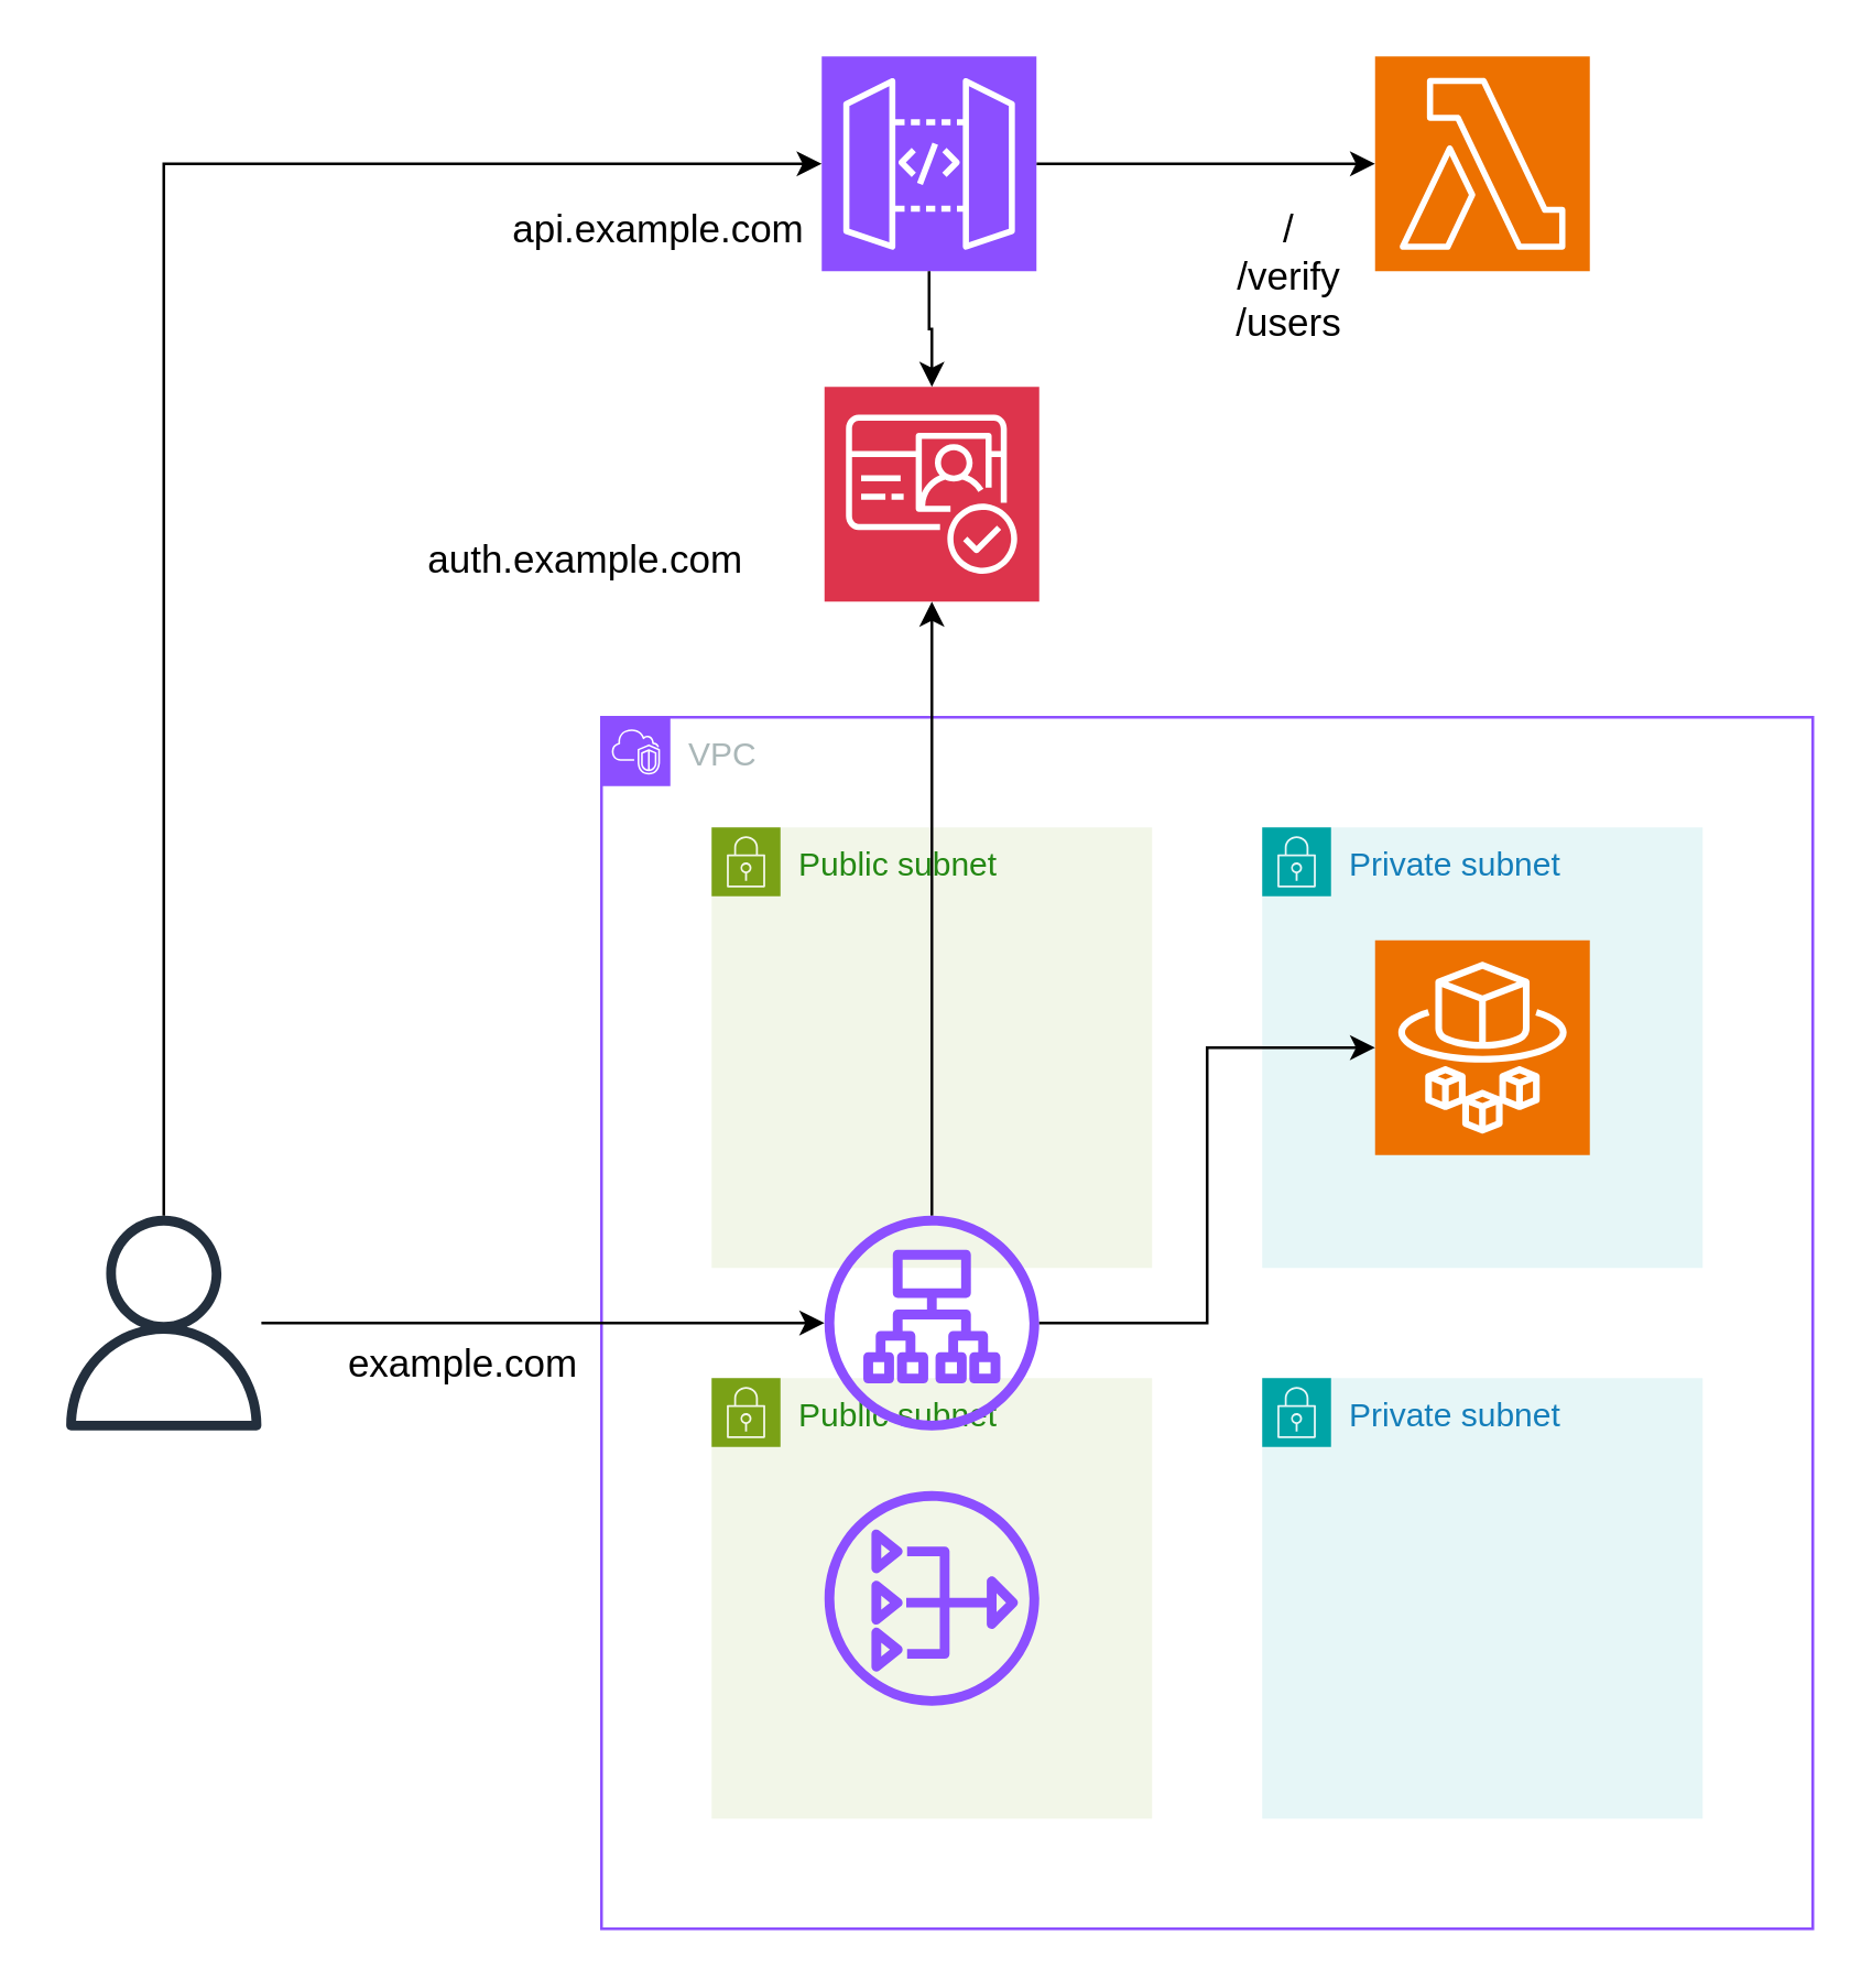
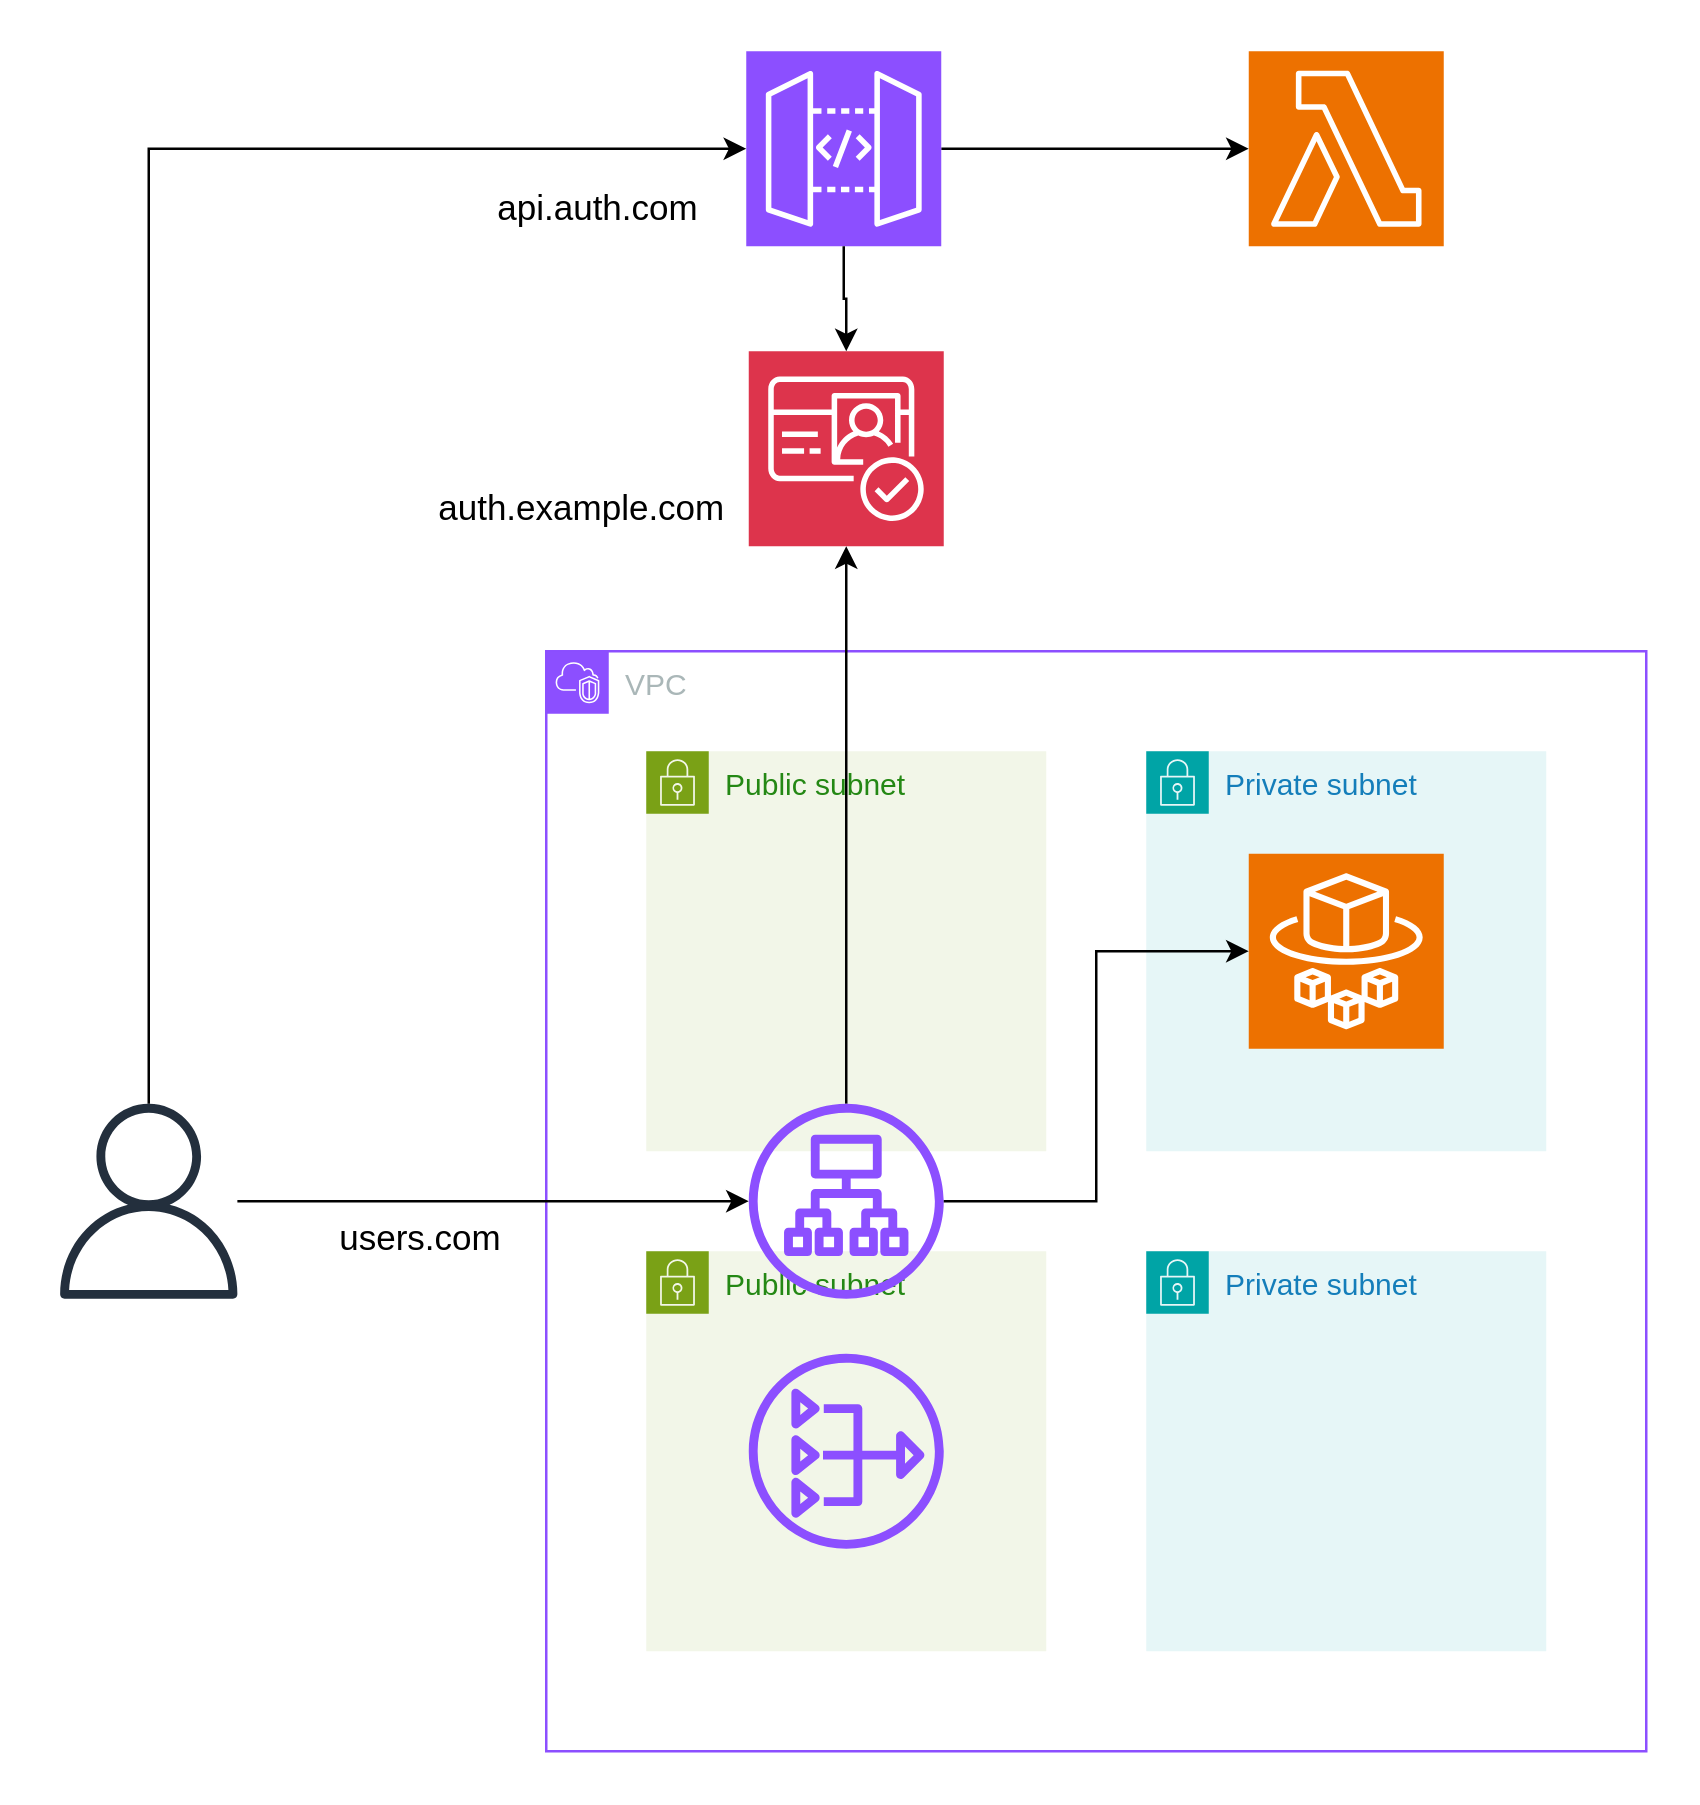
  <mxCell id="0" />
  <mxCell id="1" parent="0" />
  <mxCell id="2" value="VPC" style="points=[[0,0],[0.25,0],[0.5,0],[0.75,0],[1,0],[1,0.25],[1,0.5],[1,0.75],[1,1],[0.75,1],[0.5,1],[0.25,1],[0,1],[0,0.75],[0,0.5],[0,0.25]];outlineConnect=0;gradientColor=none;html=1;whiteSpace=wrap;fontSize=12;fontStyle=0;container=0;pointerEvents=0;collapsible=0;recursiveResize=0;shape=mxgraph.aws4.group;grIcon=mxgraph.aws4.group_vpc2;strokeColor=#8C4FFF;fillColor=none;verticalAlign=top;align=left;spacingLeft=30;fontColor=#AAB7B8;dashed=0;" parent="1" vertex="1"><mxGeometry x="218" y="260" width="440" height="440" as="geometry" /></mxCell>
  <mxCell id="3" value="Private subnet" style="points=[[0,0],[0.25,0],[0.5,0],[0.75,0],[1,0],[1,0.25],[1,0.5],[1,0.75],[1,1],[0.75,1],[0.5,1],[0.25,1],[0,1],[0,0.75],[0,0.5],[0,0.25]];outlineConnect=0;gradientColor=none;html=1;whiteSpace=wrap;fontSize=12;fontStyle=0;container=0;pointerEvents=0;collapsible=0;recursiveResize=0;shape=mxgraph.aws4.group;grIcon=mxgraph.aws4.group_security_group;grStroke=0;strokeColor=#00A4A6;fillColor=#E6F6F7;verticalAlign=top;align=left;spacingLeft=30;fontColor=#147EBA;dashed=0;" parent="1" vertex="1"><mxGeometry x="458" y="300" width="160" height="160" as="geometry" /></mxCell>
  <mxCell id="4" value="Public subnet" style="points=[[0,0],[0.25,0],[0.5,0],[0.75,0],[1,0],[1,0.25],[1,0.5],[1,0.75],[1,1],[0.75,1],[0.5,1],[0.25,1],[0,1],[0,0.75],[0,0.5],[0,0.25]];outlineConnect=0;gradientColor=none;html=1;whiteSpace=wrap;fontSize=12;fontStyle=0;container=0;pointerEvents=0;collapsible=0;recursiveResize=0;shape=mxgraph.aws4.group;grIcon=mxgraph.aws4.group_security_group;grStroke=0;strokeColor=#7AA116;fillColor=#F2F6E8;verticalAlign=top;align=left;spacingLeft=30;fontColor=#248814;dashed=0;" parent="1" vertex="1"><mxGeometry x="258" y="300" width="160" height="160" as="geometry" /></mxCell>
  <mxCell id="5" value="" style="sketch=0;points=[[0,0,0],[0.25,0,0],[0.5,0,0],[0.75,0,0],[1,0,0],[0,1,0],[0.25,1,0],[0.5,1,0],[0.75,1,0],[1,1,0],[0,0.25,0],[0,0.5,0],[0,0.75,0],[1,0.25,0],[1,0.5,0],[1,0.75,0]];outlineConnect=0;fontColor=#232F3E;fillColor=#ED7100;strokeColor=#ffffff;dashed=0;verticalLabelPosition=bottom;verticalAlign=top;align=center;html=1;fontSize=12;fontStyle=0;aspect=fixed;shape=mxgraph.aws4.resourceIcon;resIcon=mxgraph.aws4.fargate;" parent="1" vertex="1"><mxGeometry x="499" y="341" width="78" height="78" as="geometry" /></mxCell>
  <mxCell id="6" value="" style="sketch=0;points=[[0,0,0],[0.25,0,0],[0.5,0,0],[0.75,0,0],[1,0,0],[0,1,0],[0.25,1,0],[0.5,1,0],[0.75,1,0],[1,1,0],[0,0.25,0],[0,0.5,0],[0,0.75,0],[1,0.25,0],[1,0.5,0],[1,0.75,0]];outlineConnect=0;fontColor=#232F3E;fillColor=#DD344C;strokeColor=#ffffff;dashed=0;verticalLabelPosition=bottom;verticalAlign=top;align=center;html=1;fontSize=12;fontStyle=0;aspect=fixed;shape=mxgraph.aws4.resourceIcon;resIcon=mxgraph.aws4.cognito;" parent="1" vertex="1"><mxGeometry x="299" width="78" height="78" as="geometry" y="140" /></mxCell>
  <mxCell id="7" style="edgeStyle=orthogonalEdgeStyle;rounded=0;orthogonalLoop=1;jettySize=auto;html=1;" edge="1" parent="1" source="8" target="17"><mxGeometry relative="1" as="geometry" /></mxCell>
  <mxCell id="8" value="" style="sketch=0;outlineConnect=0;fontColor=#232F3E;gradientColor=none;fillColor=#232F3D;strokeColor=none;dashed=0;verticalLabelPosition=bottom;verticalAlign=top;align=center;html=1;fontSize=12;fontStyle=0;aspect=fixed;pointerEvents=1;shape=mxgraph.aws4.user;" parent="1" vertex="1"><mxGeometry x="20" y="441" width="78" height="78" as="geometry" /></mxCell>
  <mxCell id="9" style="edgeStyle=orthogonalEdgeStyle;rounded=0;orthogonalLoop=1;jettySize=auto;html=1;" parent="1" source="10" target="11" edge="1"><mxGeometry relative="1" as="geometry" /></mxCell>
  <mxCell id="10" value="" style="sketch=0;points=[[0,0,0],[0.25,0,0],[0.5,0,0],[0.75,0,0],[1,0,0],[0,1,0],[0.25,1,0],[0.5,1,0],[0.75,1,0],[1,1,0],[0,0.25,0],[0,0.5,0],[0,0.75,0],[1,0.25,0],[1,0.5,0],[1,0.75,0]];outlineConnect=0;fontColor=#232F3E;fillColor=#8C4FFF;strokeColor=#ffffff;dashed=0;verticalLabelPosition=bottom;verticalAlign=top;align=center;html=1;fontSize=12;fontStyle=0;aspect=fixed;shape=mxgraph.aws4.resourceIcon;resIcon=mxgraph.aws4.api_gateway;" parent="1" vertex="1"><mxGeometry x="298" y="20" width="78" height="78" as="geometry" /></mxCell>
  <mxCell id="11" value="" style="sketch=0;points=[[0,0,0],[0.25,0,0],[0.5,0,0],[0.75,0,0],[1,0,0],[0,1,0],[0.25,1,0],[0.5,1,0],[0.75,1,0],[1,1,0],[0,0.25,0],[0,0.5,0],[0,0.75,0],[1,0.25,0],[1,0.5,0],[1,0.75,0]];outlineConnect=0;fontColor=#232F3E;fillColor=#ED7100;strokeColor=#ffffff;dashed=0;verticalLabelPosition=bottom;verticalAlign=top;align=center;html=1;fontSize=12;fontStyle=0;aspect=fixed;shape=mxgraph.aws4.resourceIcon;resIcon=mxgraph.aws4.lambda;" parent="1" vertex="1"><mxGeometry x="499" y="20" width="78" height="78" as="geometry" /></mxCell>
  <mxCell id="12" style="edgeStyle=orthogonalEdgeStyle;rounded=0;orthogonalLoop=1;jettySize=auto;html=1;entryX=0.5;entryY=0;entryDx=0;entryDy=0;entryPerimeter=0;" parent="1" source="10" target="6" edge="1"><mxGeometry relative="1" as="geometry" /></mxCell>
  <mxCell id="13" value="Public subnet" style="points=[[0,0],[0.25,0],[0.5,0],[0.75,0],[1,0],[1,0.25],[1,0.5],[1,0.75],[1,1],[0.75,1],[0.5,1],[0.25,1],[0,1],[0,0.75],[0,0.5],[0,0.25]];outlineConnect=0;gradientColor=none;html=1;whiteSpace=wrap;fontSize=12;fontStyle=0;container=0;pointerEvents=0;collapsible=0;recursiveResize=0;shape=mxgraph.aws4.group;grIcon=mxgraph.aws4.group_security_group;grStroke=0;strokeColor=#7AA116;fillColor=#F2F6E8;verticalAlign=top;align=left;spacingLeft=30;fontColor=#248814;dashed=0;" parent="1" vertex="1"><mxGeometry x="258" y="500" width="160" height="160" as="geometry" /></mxCell>
  <mxCell id="14" value="Private subnet" style="points=[[0,0],[0.25,0],[0.5,0],[0.75,0],[1,0],[1,0.25],[1,0.5],[1,0.75],[1,1],[0.75,1],[0.5,1],[0.25,1],[0,1],[0,0.75],[0,0.5],[0,0.25]];outlineConnect=0;gradientColor=none;html=1;whiteSpace=wrap;fontSize=12;fontStyle=0;container=0;pointerEvents=0;collapsible=0;recursiveResize=0;shape=mxgraph.aws4.group;grIcon=mxgraph.aws4.group_security_group;grStroke=0;strokeColor=#00A4A6;fillColor=#E6F6F7;verticalAlign=top;align=left;spacingLeft=30;fontColor=#147EBA;dashed=0;" parent="1" vertex="1"><mxGeometry x="458" y="500" width="160" height="160" as="geometry" /></mxCell>
  <mxCell id="15" value="" style="sketch=0;outlineConnect=0;fontColor=#232F3E;gradientColor=none;fillColor=#8C4FFF;strokeColor=none;dashed=0;verticalLabelPosition=bottom;verticalAlign=top;align=center;html=1;fontSize=12;fontStyle=0;aspect=fixed;pointerEvents=1;shape=mxgraph.aws4.nat_gateway;container=0;" parent="1" vertex="1"><mxGeometry x="299" y="541" width="78" height="78" as="geometry" /></mxCell>
  <mxCell id="16" style="edgeStyle=orthogonalEdgeStyle;rounded=0;orthogonalLoop=1;jettySize=auto;html=1;" parent="1" source="17" target="6" edge="1"><mxGeometry relative="1" as="geometry" /></mxCell>
  <mxCell id="17" value="" style="sketch=0;outlineConnect=0;fontColor=#232F3E;gradientColor=none;fillColor=#8C4FFF;strokeColor=none;dashed=0;verticalLabelPosition=bottom;verticalAlign=top;align=center;html=1;fontSize=12;fontStyle=0;aspect=fixed;pointerEvents=1;shape=mxgraph.aws4.application_load_balancer;container=0;" parent="1" vertex="1"><mxGeometry x="299" y="441" width="78" height="78" as="geometry" /></mxCell>
  <mxCell id="18" style="edgeStyle=orthogonalEdgeStyle;rounded=0;orthogonalLoop=1;jettySize=auto;html=1;entryX=0;entryY=0.5;entryDx=0;entryDy=0;entryPerimeter=0;" parent="1" source="17" target="5" edge="1"><mxGeometry relative="1" as="geometry" /></mxCell>
  <mxCell id="19" style="edgeStyle=orthogonalEdgeStyle;rounded=0;orthogonalLoop=1;jettySize=auto;html=1;entryX=0;entryY=0.5;entryDx=0;entryDy=0;entryPerimeter=0;" edge="1" parent="1" source="8" target="10"><mxGeometry relative="1" as="geometry"><Array as="points"><mxPoint x="59" y="59" /></Array></mxGeometry></mxCell>
- <mxCell id="20" value="api.example.com" style="text;strokeColor=none;align=center;fillColor=none;html=1;verticalAlign=middle;whiteSpace=wrap;rounded=0;fontSize=14;" vertex="1" parent="1"><mxGeometry x="179" y="68" width="120" height="30" as="geometry" /></mxCell>
- <mxCell id="21" value="example.com" style="text;strokeColor=none;align=center;fillColor=none;html=1;verticalAlign=middle;whiteSpace=wrap;rounded=0;fontSize=14;" vertex="1" parent="1"><mxGeometry x="118" y="480" width="100" height="30" as="geometry" /></mxCell>
- <mxCell id="22" value="auth.example.com" style="text;strokeColor=none;align=center;fillColor=none;html=1;verticalAlign=middle;whiteSpace=wrap;rounded=0;fontSize=14;" vertex="1" parent="1"><mxGeometry x="147" y="188" width="131" height="30" as="geometry" /></mxCell>
- <mxCell id="23" value="/&lt;div&gt;/verify&lt;/div&gt;&lt;div&gt;/users&lt;/div&gt;" style="text;strokeColor=none;align=center;fillColor=none;html=1;verticalAlign=middle;whiteSpace=wrap;rounded=0;fontSize=14;" vertex="1" parent="1"><mxGeometry x="438" y="70" width="60" height="60" as="geometry" /></mxCell>
+ <mxCell id="20" value="api.auth.com" style="text;strokeColor=none;align=center;fillColor=none;html=1;verticalAlign=middle;whiteSpace=wrap;rounded=0;fontSize=14;" vertex="1" parent="1"><mxGeometry x="179" y="68" width="120" height="30" as="geometry" /></mxCell>
+ <mxCell id="21" value="users.com" style="text;strokeColor=none;align=center;fillColor=none;html=1;verticalAlign=middle;whiteSpace=wrap;rounded=0;fontSize=14;" vertex="1" parent="1"><mxGeometry x="118" y="480" width="100" height="30" as="geometry" /></mxCell>
+ <mxCell id="22" value="auth.example.com" style="text;strokeColor=none;align=center;fillColor=none;html=1;verticalAlign=middle;whiteSpace=wrap;rounded=0;fontSize=14;" vertex="1" parent="1"><mxGeometry x="167" y="188" width="131" height="30" as="geometry" /></mxCell>
